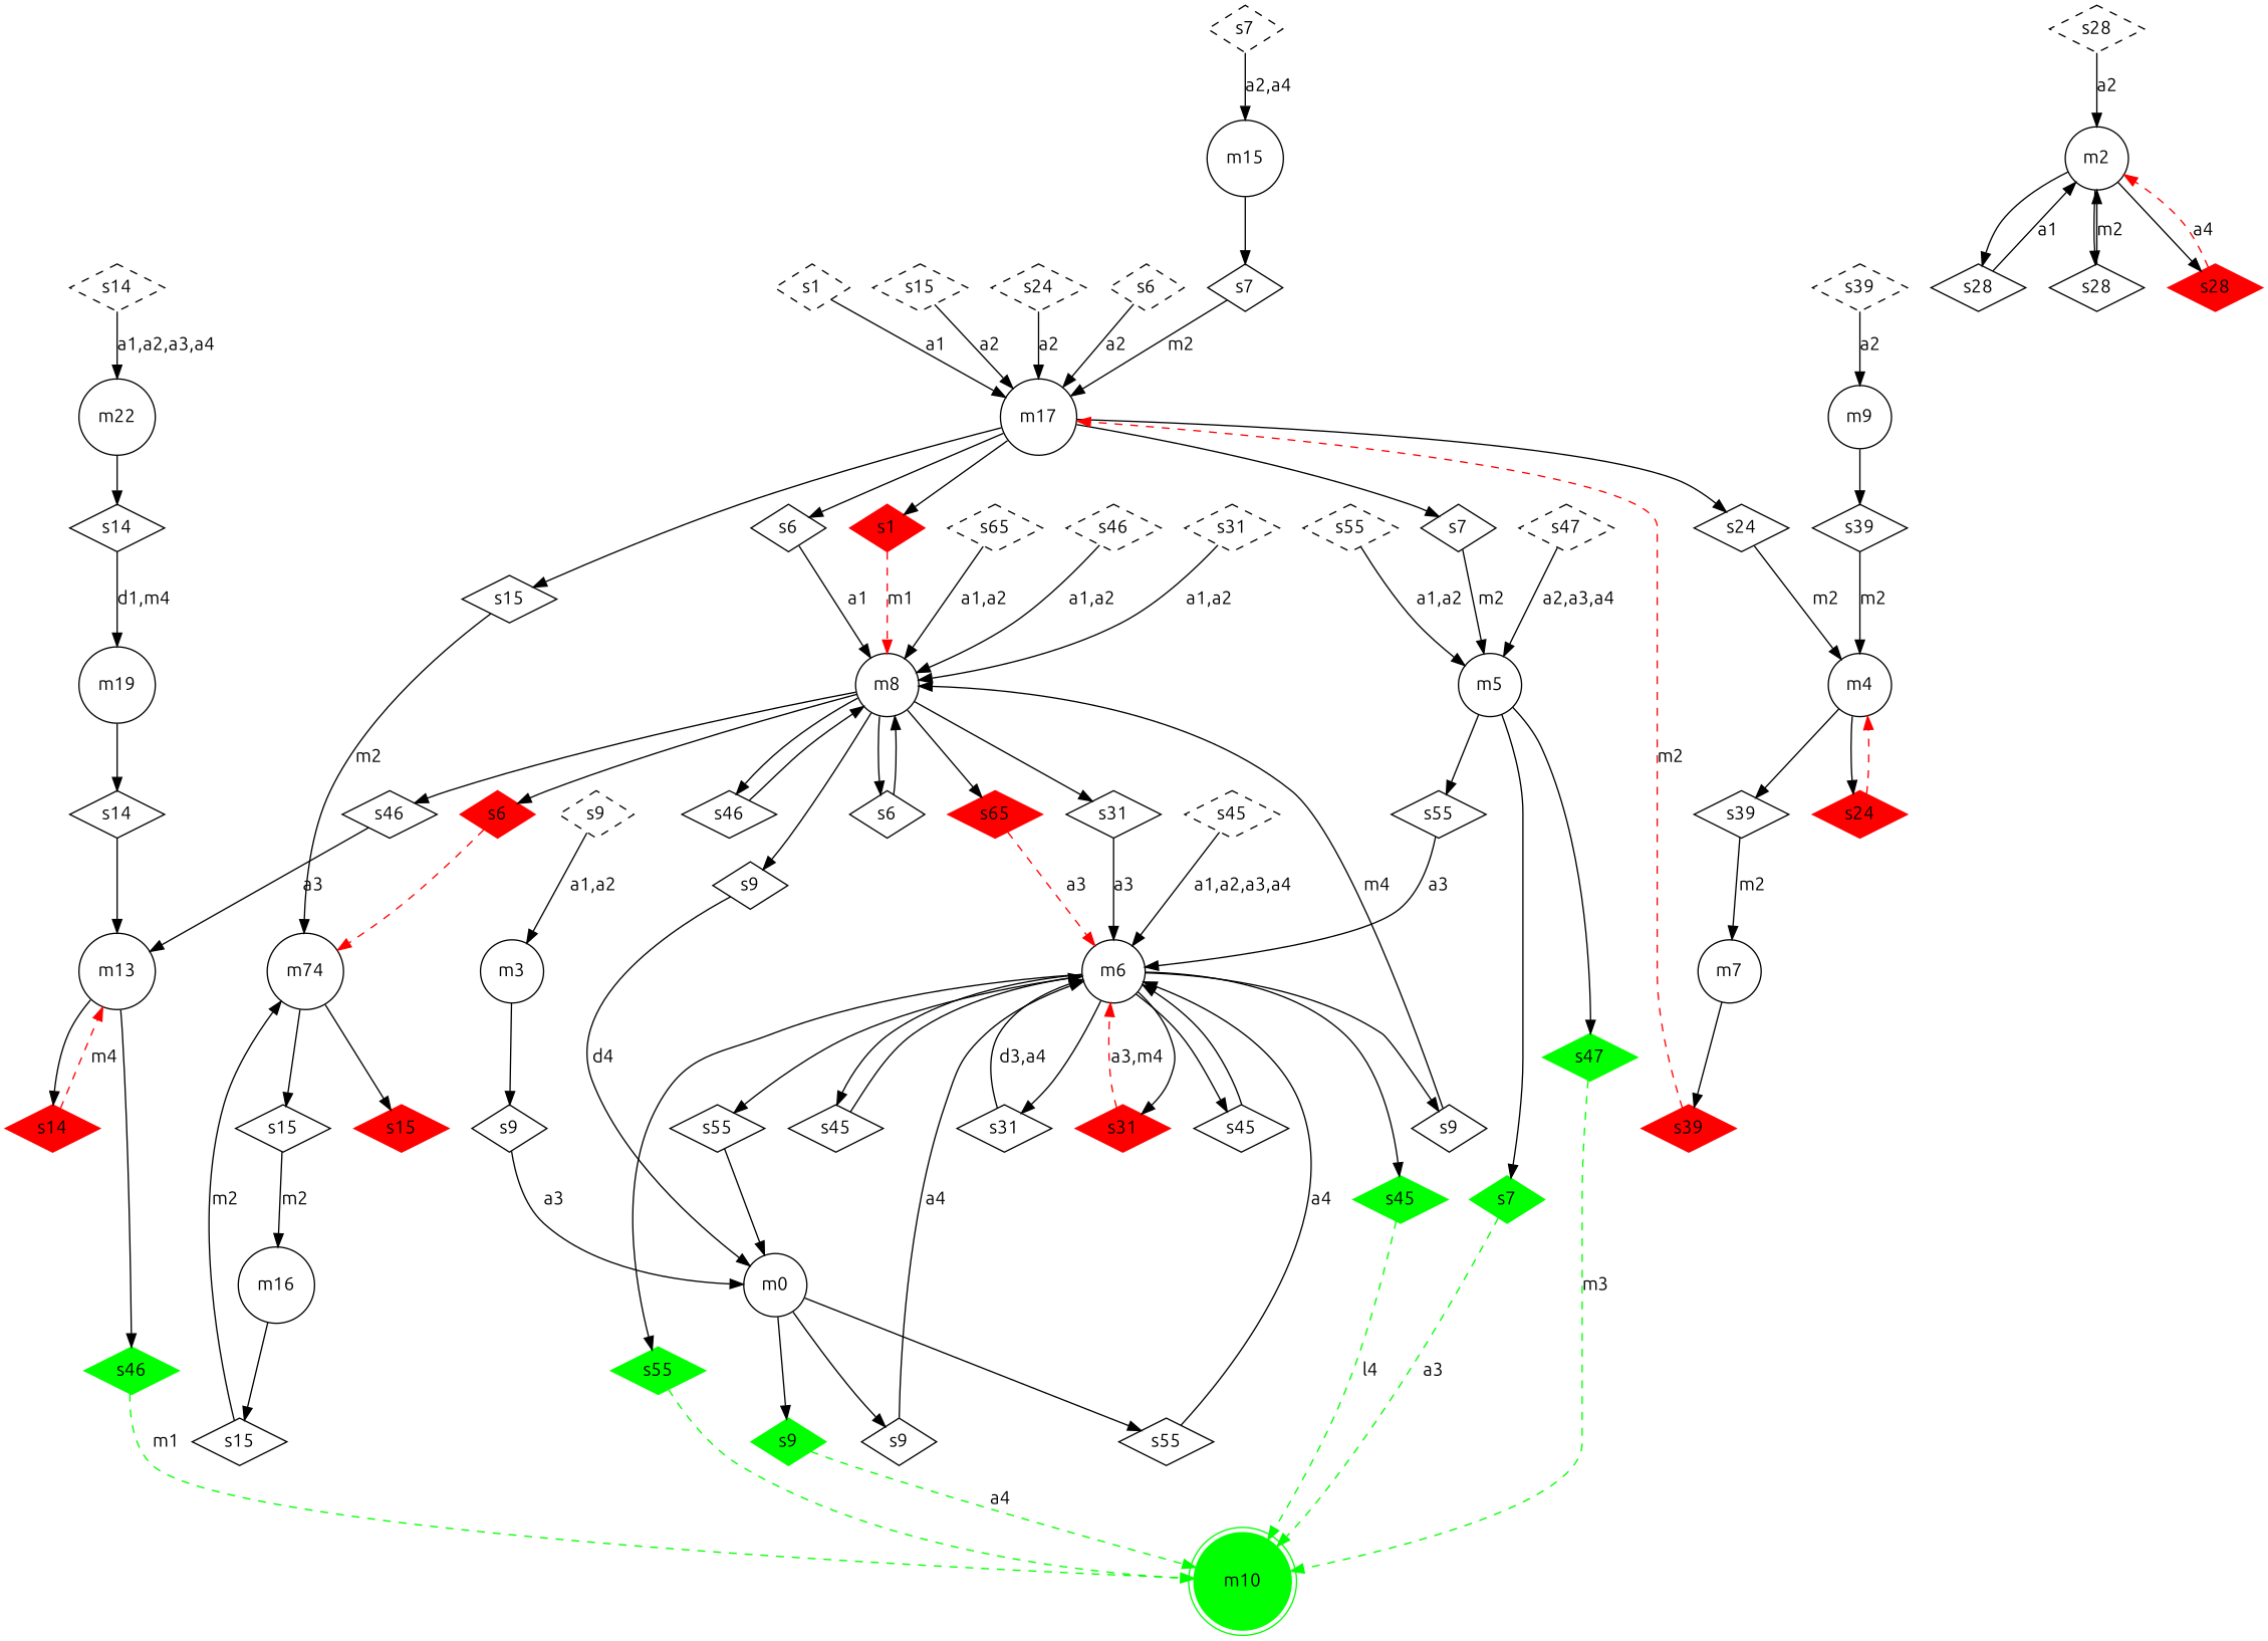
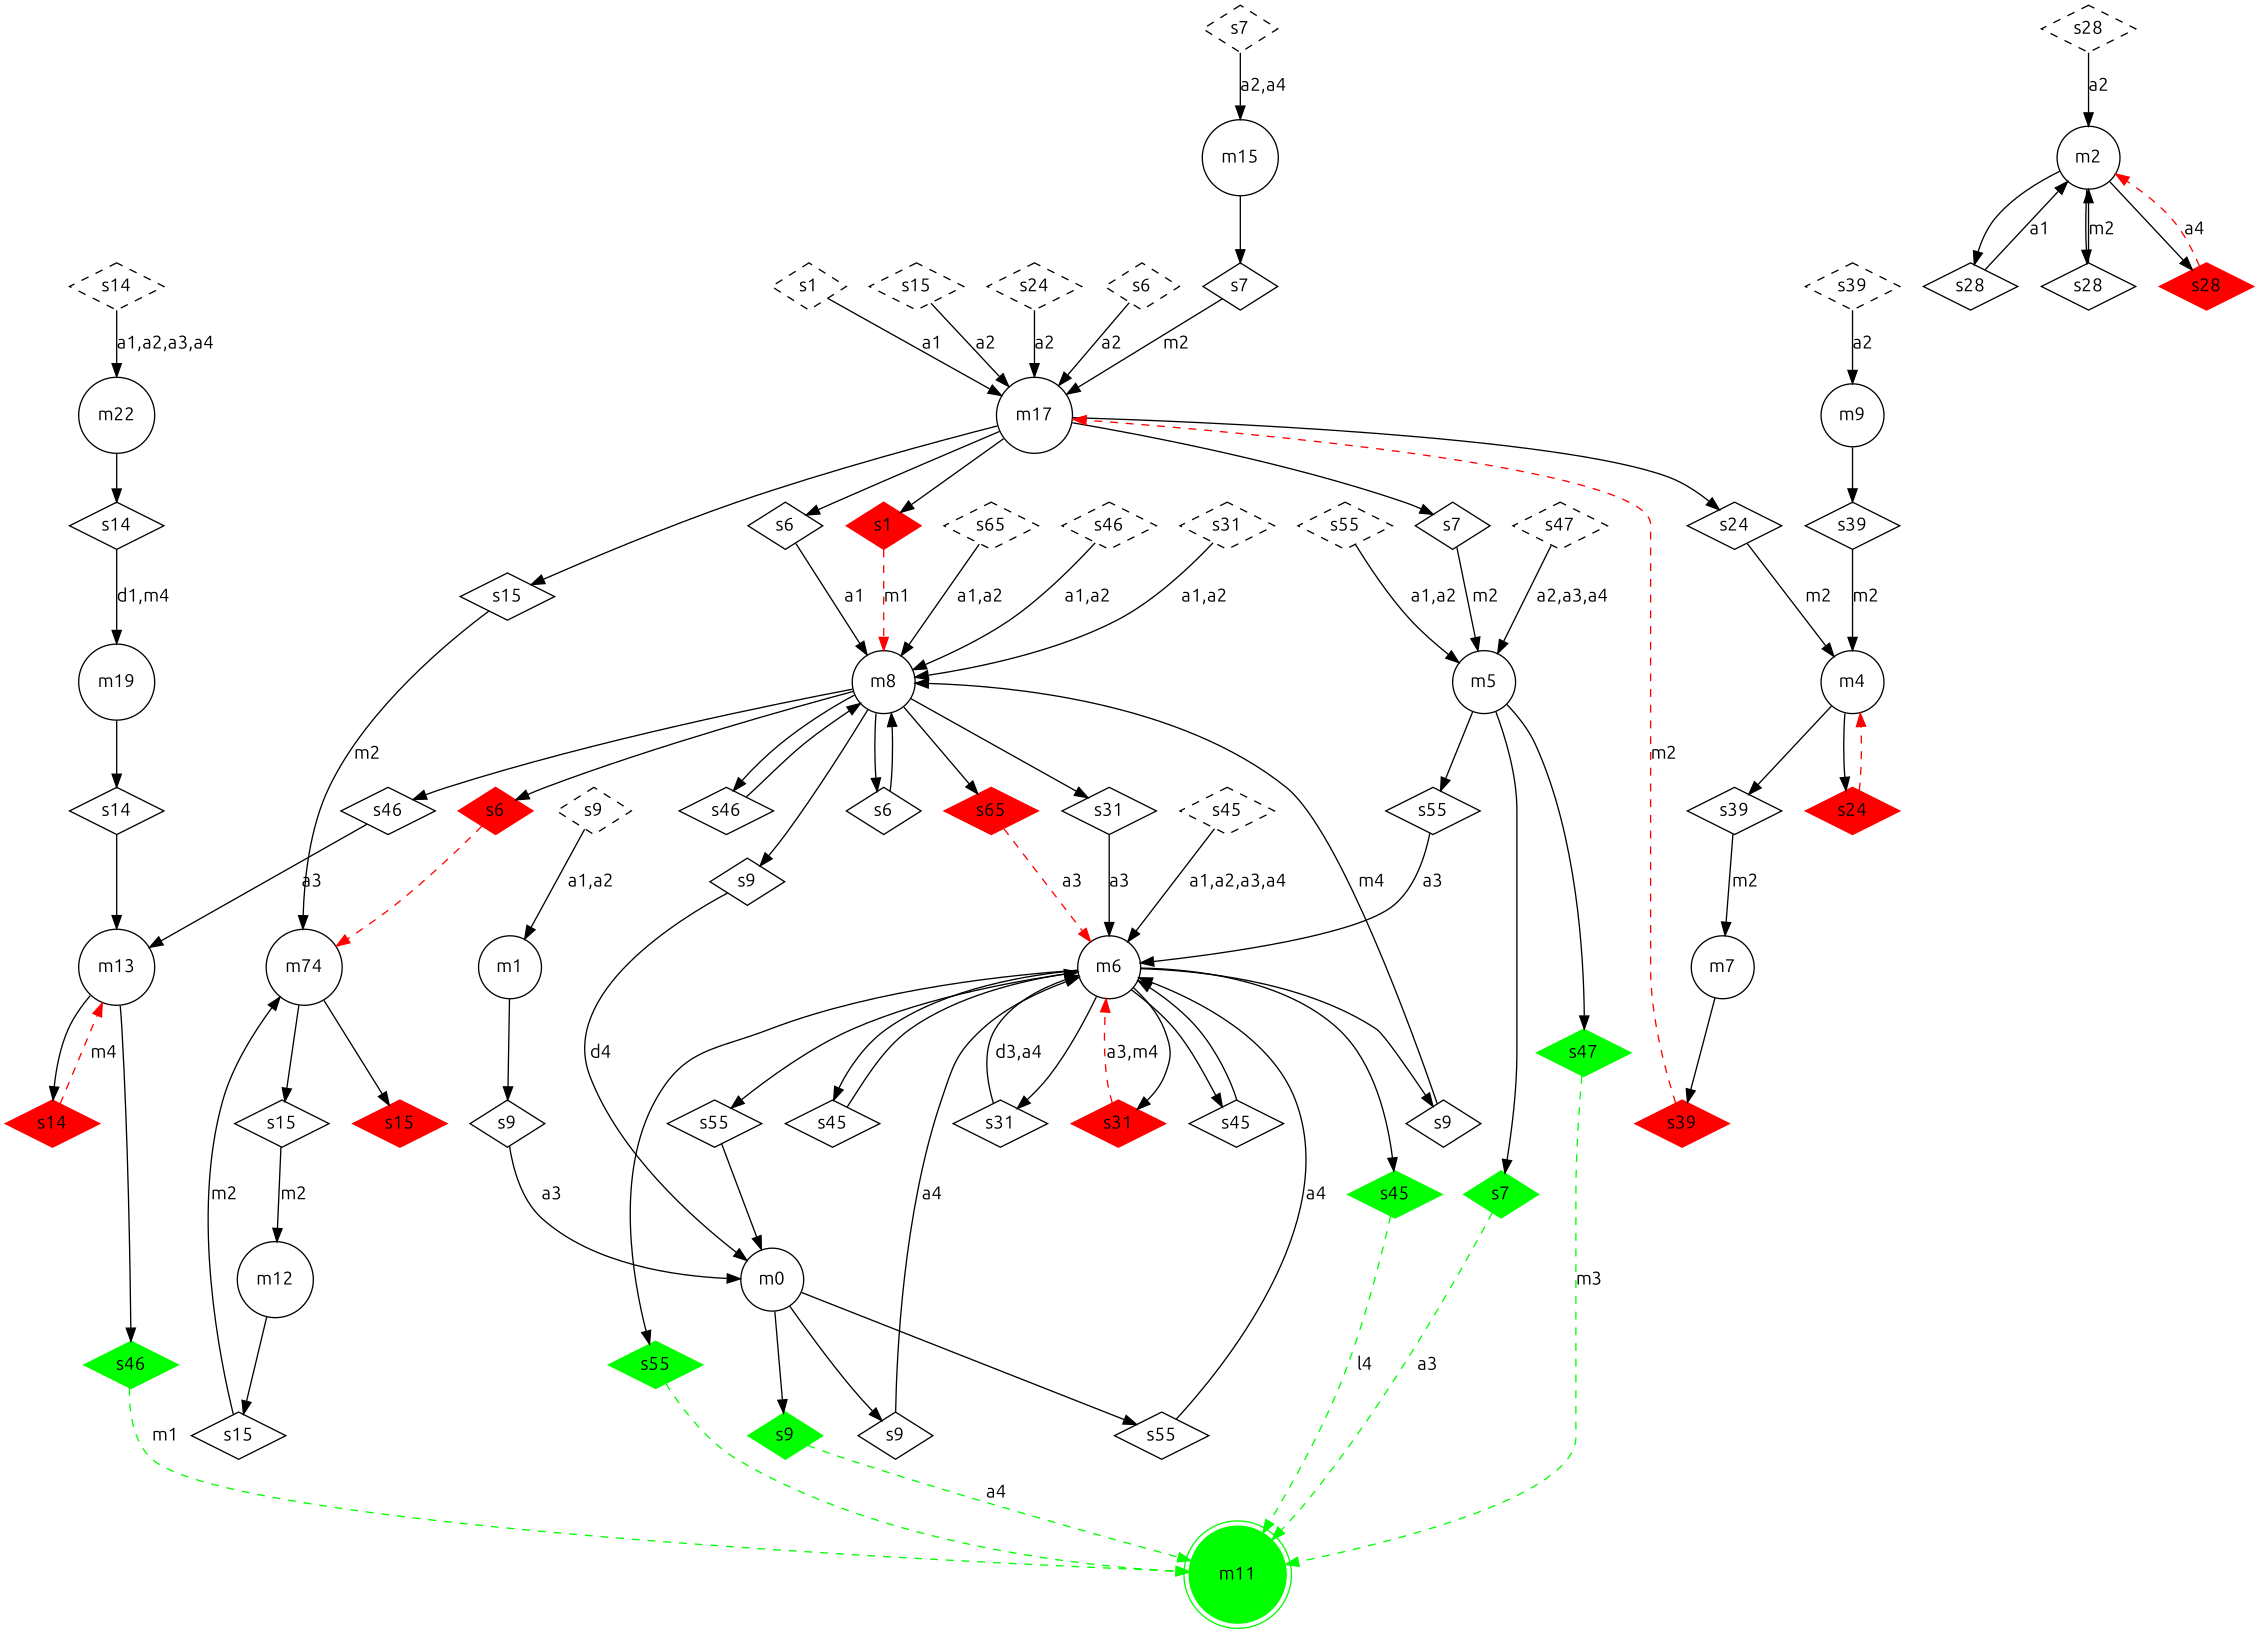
  digraph {
    fontname=Ubuntu
    node [fontname=Ubuntu shape=diamond]
    edge [fontname=Ubuntu]
-   m10 [color=green shape=doublecircle style=filled]
+   m10 [color=green shape=doublecircle style=filled label=m11]
    m17 [shape=circle]
    n3 [color=red label=s1 style=filled]
    n4 [label=s15]
    n5 [label=s24]
    n6 [label=s6]
    n7 [label=s7]
    m8 [shape=circle]
    n9 [label=m74 shape=circle]
    m4 [shape=circle]
    m5 [shape=circle]
    m13 [shape=circle]
    n13 [color=red label=s14 style=filled]
    n14 [color=green label=s46 style=filled]
-   m1 [shape=circle label=m3]
+   m1 [shape=circle]
    n16 [label=s9]
    m0 [shape=circle]
    n18 [label=m19 shape=circle]
    n19 [label=s14]
    n20 [color=red label=s24 style=filled]
    n21 [label=s39]
    m7 [shape=circle]
    m2 [shape=circle]
    n24 [label=s28]
    n25 [label=s28]
    n26 [color=red label=s28 style=filled]
    n27 [label=m22 shape=circle]
    n28 [label=s14]
    n29 [color=red label=s39 style=filled]
    n30 [label=s15]
    n31 [color=red label=s15 style=filled]
-   m16 [shape=circle]
+   m16 [shape=circle label=m12]
    m15 [shape=circle]
    n34 [label=s7]
    n35 [color=green label=s47 style=filled]
    n36 [label=s55]
    n37 [color=green label=s7 style=filled]
    m6 [shape=circle]
    n39 [label=s15]
    n40 [label=s31]
    n41 [color=red label=s31 style=filled]
    n42 [label=s45]
    n43 [label=s45]
    n44 [color=green label=s45 style=filled]
    n45 [label=s55]
    n46 [color=green label=s55 style=filled]
    n47 [label=s9]
    n48 [label=s31]
    n49 [label=s46]
    n50 [label=s46]
    n51 [label=s6]
    n52 [color=red label=s6 style=filled]
    n53 [color=red label=s65 style=filled]
    n54 [label=s9]
    m9 [shape=circle]
    n56 [label=s39]
    n57 [label=s55]
    n58 [label=s9]
    n59 [color=green label=s9 style=filled]
    n60 [label=s1 style=dashed]
    n61 [label=s14 style=dashed]
    n62 [label=s15 style=dashed]
    n63 [label=s24 style=dashed]
    n64 [label=s28 style=dashed]
    n65 [label=s31 style=dashed]
    n66 [label=s39 style=dashed]
    n67 [label=s45 style=dashed]
    n68 [label=s46 style=dashed]
    n69 [label=s47 style=dashed]
    n70 [label=s55 style=dashed]
    n71 [label=s6 style=dashed]
    n72 [label=s65 style=dashed]
    n73 [label=s7 style=dashed]
    n74 [label=s9 style=dashed]
    m17 -> n3
    m17 -> n4
    m17 -> n5
    m17 -> n6
    m17 -> n7
    n3 -> m8 [color=red label=m1 style=dashed]
    n4 -> n9 [label=m2]
    n5 -> m4 [label=m2]
    n6 -> m8 [label=a1]
    n7 -> m5 [label=m2]
    m8 -> n48
    m8 -> n49
    m8 -> n50
    m8 -> n51
    m8 -> n52
    m8 -> n53
    m8 -> n54
    n9 -> n30
    n9 -> n31
    m4 -> n20
    m4 -> n21
    m5 -> n35
    m5 -> n36
    m5 -> n37
    m13 -> n13
    m13 -> n14
    n13 -> m13 [color=red label=m4 style=dashed]
    n14 -> m10 [color=green label=m1 style=dashed]
    m1 -> n16
    n16 -> m0 [label=a3]
    m0 -> n57
    m0 -> n58
    m0 -> n59
    n18 -> n19
    n19 -> m13
    n20 -> m4 [color=red style=dashed]
    n21 -> m7 [label=m2]
    m7 -> n29
    m2 -> n24
    m2 -> n25
    m2 -> n26
    n24 -> m2 [label=a1]
    n25 -> m2 [label=m2]
    n26 -> m2 [color=red label=a4 style=dashed]
    n27 -> n28
    n28 -> n18 [label="d1,m4"]
    n29 -> m17 [color=red label=m2 style=dashed]
    n30 -> m16 [label=m2]
    m16 -> n39
    m15 -> n34
    n34 -> m17 [label=m2]
    n35 -> m10 [color=green label=m3 style=dashed]
    n36 -> m6 [label=a3]
    n37 -> m10 [color=green label=a3 style=dashed]
    m6 -> n40
    m6 -> n41
    m6 -> n42
    m6 -> n43
    m6 -> n44
    m6 -> n45
    m6 -> n46
    m6 -> n47
    n39 -> n9 [label=m2]
    n40 -> m6 [label="d3,a4"]
    n41 -> m6 [color=red label="a3,m4" style=dashed]
    n42 -> m6
    n43 -> m6
    n44 -> m10 [color=green label=l4 style=dashed]
    n45 -> m0
    n46 -> m10 [color=green style=dashed]
    n47 -> m8 [label=m4]
    n48 -> m6 [label=a3]
    n49 -> m8
    n50 -> m13 [label=a3]
    n51 -> m8
    n52 -> n9 [color=red style=dashed]
    n53 -> m6 [color=red label=a3 style=dashed]
    n54 -> m0 [label=d4]
    m9 -> n56
    n56 -> m4 [label=m2]
    n57 -> m6 [label=a4]
    n58 -> m6 [label=a4]
    n59 -> m10 [color=green label=a4 style=dashed]
    n60 -> m17 [label=a1]
    n61 -> n27 [label="a1,a2,a3,a4"]
    n62 -> m17 [label=a2]
    n63 -> m17 [label=a2]
    n64 -> m2 [label=a2]
    n65 -> m8 [label="a1,a2"]
    n66 -> m9 [label=a2]
    n67 -> m6 [label="a1,a2,a3,a4"]
    n68 -> m8 [label="a1,a2"]
    n69 -> m5 [label="a2,a3,a4"]
    n70 -> m5 [label="a1,a2"]
    n71 -> m17 [label=a2]
    n72 -> m8 [label="a1,a2"]
    n73 -> m15 [label="a2,a4"]
    n74 -> m1 [label="a1,a2"]
  }
